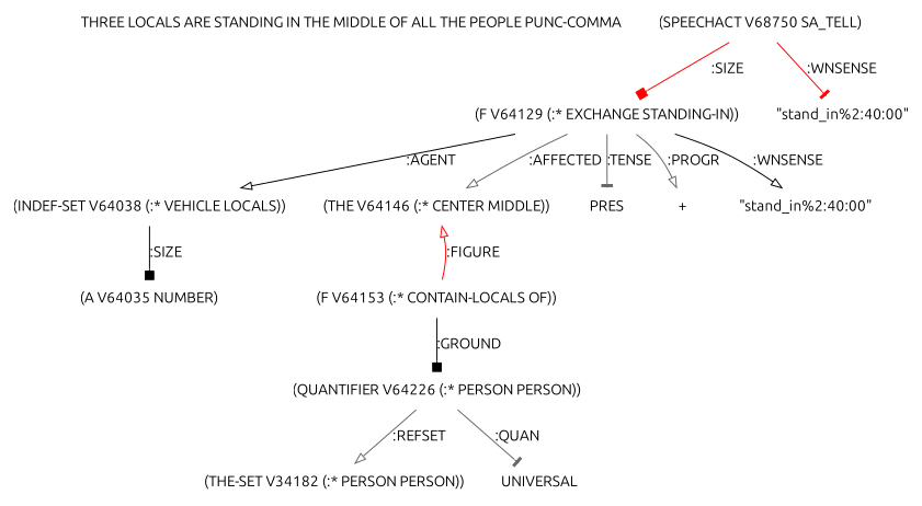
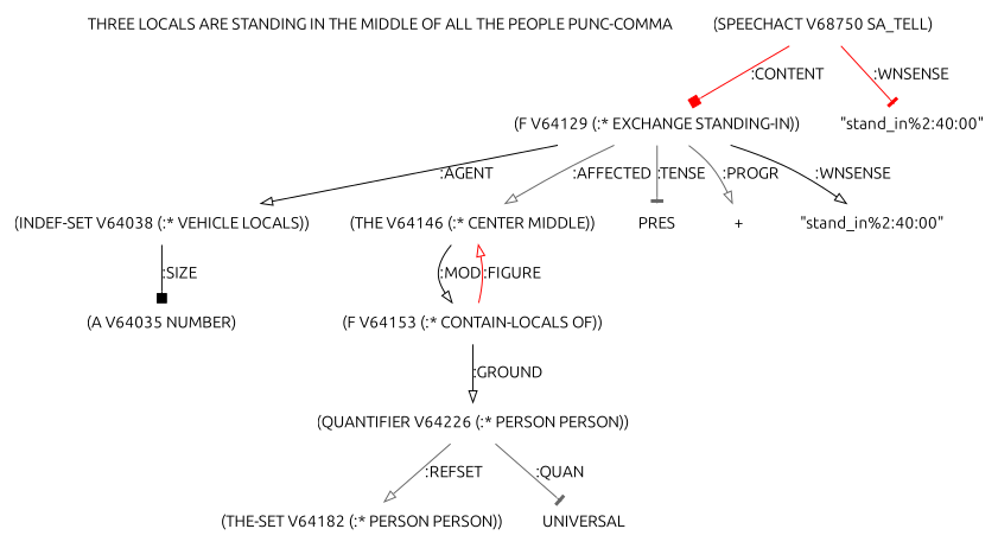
  digraph {
    fontname=Ubuntu
    node [color=black fontname=Ubuntu shape=none]
    edge [arrowhead=onormal color=black fontname=Ubuntu]
    "THREE LOCALS ARE STANDING IN THE MIDDLE OF ALL THE PEOPLE PUNC-COMMA" [color=gray40]
    n2 [color=gray40 label="(SPEECHACT V68750 SA_TELL)"]
    n3 [label="(F V64129 (:* EXCHANGE STANDING-IN))"]
    n4 [label="\"stand_in%2:40:00\""]
    n5 [label="(INDEF-SET V64038 (:* VEHICLE LOCALS))"]
    n6 [label="(THE V64146 (:* CENTER MIDDLE))"]
    n7 [label=PRES]
    n8 [label="+"]
    n9 [label="\"stand_in%2:40:00\""]
    n10 [color=gray40 label="(A V64035 NUMBER)"]
    n11 [label="(F V64153 (:* CONTAIN-LOCALS OF))"]
    n12 [label="(QUANTIFIER V64226 (:* PERSON PERSON))"]
-   n13 [color=gray40 label="(THE-SET V34182 (:* PERSON PERSON))"]
+   n13 [color=gray40 label="(THE-SET V64182 (:* PERSON PERSON))"]
    n14 [color=gray40 label=UNIVERSAL]
-   n2 -> n3 [arrowhead=box color=red label=":SIZE"]
+   n2 -> n3 [arrowhead=box color=red label=":CONTENT"]
    n2 -> n4 [arrowhead=tee color=red label=":WNSENSE"]
    n3 -> n5 [label=":AGENT"]
    n3 -> n6 [color=gray40 label=":AFFECTED"]
    n3 -> n7 [arrowhead=tee color=gray40 label=":TENSE"]
    n3 -> n8 [color=gray40 label=":PROGR"]
    n3 -> n9 [label=":WNSENSE"]
    n5 -> n10 [arrowhead=box label=":SIZE"]
+   n6 -> n11 [label=":MOD"]
    n11 -> n6 [color=red label=":FIGURE"]
-   n11 -> n12 [arrowhead=box label=":GROUND"]
+   n11 -> n12 [label=":GROUND"]
    n12 -> n13 [color=gray40 label=":REFSET"]
    n12 -> n14 [arrowhead=tee color=gray40 label=":QUAN"]
  }
